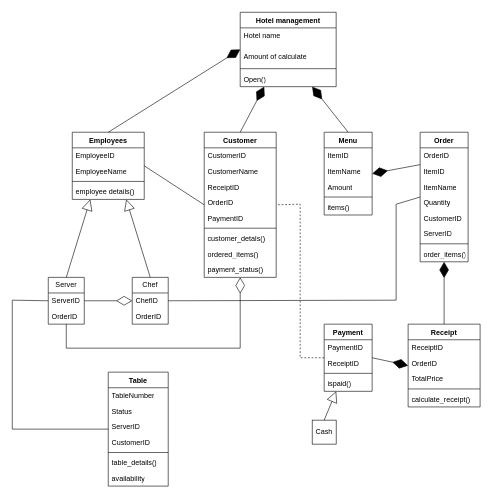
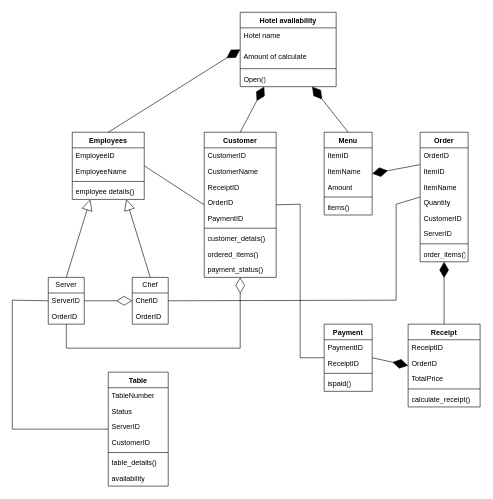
  <mxCell id="0" />
  <mxCell id="1" parent="0" />
- <mxCell id="2" value="Hotel management" style="swimlane;fontStyle=1;align=center;verticalAlign=top;childLayout=stackLayout;horizontal=1;startSize=26;horizontalStack=0;resizeParent=1;resizeParentMax=0;resizeLast=0;collapsible=1;marginBottom=0;whiteSpace=wrap;html=1;" vertex="1" parent="1"><mxGeometry x="400" y="20" width="160" height="124" as="geometry"><mxRectangle x="500" y="160" width="140" height="30" as="alternateBounds" /></mxGeometry></mxCell>
+ <mxCell id="2" value="Hotel availability" style="swimlane;fontStyle=1;align=center;verticalAlign=top;childLayout=stackLayout;horizontal=1;startSize=26;horizontalStack=0;resizeParent=1;resizeParentMax=0;resizeLast=0;collapsible=1;marginBottom=0;whiteSpace=wrap;html=1;" vertex="1" parent="1"><mxGeometry x="400" y="20" width="160" height="124" as="geometry"><mxRectangle x="500" y="160" width="140" height="30" as="alternateBounds" /></mxGeometry></mxCell>
  <mxCell id="3" value="Hotel name" style="text;strokeColor=none;fillColor=none;align=left;verticalAlign=top;spacingLeft=4;spacingRight=4;overflow=hidden;rotatable=0;points=[[0,0.5],[1,0.5]];portConstraint=eastwest;whiteSpace=wrap;html=1;" vertex="1" parent="2"><mxGeometry y="26" width="160" height="34" as="geometry" /></mxCell>
  <mxCell id="4" value="Amount of calculate" style="text;strokeColor=none;fillColor=none;align=left;verticalAlign=top;spacingLeft=4;spacingRight=4;overflow=hidden;rotatable=0;points=[[0,0.5],[1,0.5]];portConstraint=eastwest;whiteSpace=wrap;html=1;" vertex="1" parent="2"><mxGeometry y="60" width="160" height="30" as="geometry" /></mxCell>
  <mxCell id="5" value="" style="line;strokeWidth=1;fillColor=none;align=left;verticalAlign=middle;spacingTop=-1;spacingLeft=3;spacingRight=3;rotatable=0;labelPosition=right;points=[];portConstraint=eastwest;strokeColor=inherit;" vertex="1" parent="2"><mxGeometry y="90" width="160" height="8" as="geometry" /></mxCell>
  <mxCell id="6" value="Open()" style="text;strokeColor=none;fillColor=none;align=left;verticalAlign=top;spacingLeft=4;spacingRight=4;overflow=hidden;rotatable=0;points=[[0,0.5],[1,0.5]];portConstraint=eastwest;whiteSpace=wrap;html=1;" vertex="1" parent="2"><mxGeometry y="98" width="160" height="26" as="geometry" /></mxCell>
  <mxCell id="7" value="Employees" style="swimlane;fontStyle=1;align=center;verticalAlign=top;childLayout=stackLayout;horizontal=1;startSize=26;horizontalStack=0;resizeParent=1;resizeParentMax=0;resizeLast=0;collapsible=1;marginBottom=0;whiteSpace=wrap;html=1;" vertex="1" parent="1"><mxGeometry x="120" y="220" width="120" height="112" as="geometry"><mxRectangle x="220" y="360" width="100" height="30" as="alternateBounds" /></mxGeometry></mxCell>
  <mxCell id="8" value="EmployeeID" style="text;strokeColor=none;fillColor=none;align=left;verticalAlign=top;spacingLeft=4;spacingRight=4;overflow=hidden;rotatable=0;points=[[0,0.5],[1,0.5]];portConstraint=eastwest;whiteSpace=wrap;html=1;" vertex="1" parent="7"><mxGeometry y="26" width="120" height="26" as="geometry" /></mxCell>
  <mxCell id="9" value="EmployeeName" style="text;strokeColor=none;fillColor=none;align=left;verticalAlign=top;spacingLeft=4;spacingRight=4;overflow=hidden;rotatable=0;points=[[0,0.5],[1,0.5]];portConstraint=eastwest;whiteSpace=wrap;html=1;" vertex="1" parent="7"><mxGeometry y="52" width="120" height="26" as="geometry" /></mxCell>
  <mxCell id="10" value="" style="line;strokeWidth=1;fillColor=none;align=left;verticalAlign=middle;spacingTop=-1;spacingLeft=3;spacingRight=3;rotatable=0;labelPosition=right;points=[];portConstraint=eastwest;strokeColor=inherit;" vertex="1" parent="7"><mxGeometry y="78" width="120" height="8" as="geometry" /></mxCell>
  <mxCell id="11" value="employee details()" style="text;strokeColor=none;fillColor=none;align=left;verticalAlign=top;spacingLeft=4;spacingRight=4;overflow=hidden;rotatable=0;points=[[0,0.5],[1,0.5]];portConstraint=eastwest;whiteSpace=wrap;html=1;" vertex="1" parent="7"><mxGeometry y="86" width="120" height="26" as="geometry" /></mxCell>
  <mxCell id="12" value="" style="endArrow=diamondThin;endFill=1;endSize=24;html=1;rounded=0;exitX=0.5;exitY=0;exitDx=0;exitDy=0;entryX=0;entryY=0.5;entryDx=0;entryDy=0;" edge="1" parent="1" source="7" target="2"><mxGeometry width="160" relative="1" as="geometry"><mxPoint x="260" y="130" as="sourcePoint" /><mxPoint x="380" y="190" as="targetPoint" /></mxGeometry></mxCell>
  <mxCell id="13" value="Server" style="swimlane;fontStyle=0;childLayout=stackLayout;horizontal=1;startSize=26;fillColor=none;horizontalStack=0;resizeParent=1;resizeParentMax=0;resizeLast=0;collapsible=1;marginBottom=0;whiteSpace=wrap;html=1;" vertex="1" parent="1"><mxGeometry x="80" y="462" width="60" height="78" as="geometry"><mxRectangle x="120" y="550" width="80" height="30" as="alternateBounds" /></mxGeometry></mxCell>
  <mxCell id="14" value="ServerID" style="text;strokeColor=none;fillColor=none;align=left;verticalAlign=top;spacingLeft=4;spacingRight=4;overflow=hidden;rotatable=0;points=[[0,0.5],[1,0.5]];portConstraint=eastwest;whiteSpace=wrap;html=1;" vertex="1" parent="13"><mxGeometry y="26" width="60" height="26" as="geometry" /></mxCell>
  <mxCell id="15" value="OrderID" style="text;strokeColor=none;fillColor=none;align=left;verticalAlign=top;spacingLeft=4;spacingRight=4;overflow=hidden;rotatable=0;points=[[0,0.5],[1,0.5]];portConstraint=eastwest;whiteSpace=wrap;html=1;" vertex="1" parent="13"><mxGeometry y="52" width="60" height="26" as="geometry" /></mxCell>
  <mxCell id="16" value="Chef" style="swimlane;fontStyle=0;childLayout=stackLayout;horizontal=1;startSize=26;fillColor=none;horizontalStack=0;resizeParent=1;resizeParentMax=0;resizeLast=0;collapsible=1;marginBottom=0;whiteSpace=wrap;html=1;" vertex="1" parent="1"><mxGeometry x="220" y="462" width="60" height="78" as="geometry"><mxRectangle x="320" y="602" width="70" height="30" as="alternateBounds" /></mxGeometry></mxCell>
  <mxCell id="17" value="ChefID" style="text;strokeColor=none;fillColor=none;align=left;verticalAlign=top;spacingLeft=4;spacingRight=4;overflow=hidden;rotatable=0;points=[[0,0.5],[1,0.5]];portConstraint=eastwest;whiteSpace=wrap;html=1;" vertex="1" parent="16"><mxGeometry y="26" width="60" height="26" as="geometry" /></mxCell>
  <mxCell id="18" value="OrderID" style="text;strokeColor=none;fillColor=none;align=left;verticalAlign=top;spacingLeft=4;spacingRight=4;overflow=hidden;rotatable=0;points=[[0,0.5],[1,0.5]];portConstraint=eastwest;whiteSpace=wrap;html=1;" vertex="1" parent="16"><mxGeometry y="52" width="60" height="26" as="geometry" /></mxCell>
  <mxCell id="19" value="" style="endArrow=diamondThin;endFill=0;endSize=24;html=1;rounded=0;exitX=1;exitY=0.5;exitDx=0;exitDy=0;entryX=0;entryY=0.5;entryDx=0;entryDy=0;" edge="1" parent="1" source="14" target="17"><mxGeometry width="160" relative="1" as="geometry"><mxPoint x="170" y="530" as="sourcePoint" /><mxPoint x="330" y="530" as="targetPoint" /></mxGeometry></mxCell>
  <mxCell id="20" value="" style="endArrow=block;endSize=16;endFill=0;html=1;rounded=0;exitX=0.5;exitY=0;exitDx=0;exitDy=0;entryX=0.25;entryY=1;entryDx=0;entryDy=0;" edge="1" parent="1" source="13" target="7"><mxGeometry width="160" relative="1" as="geometry"><mxPoint x="150" y="640" as="sourcePoint" /><mxPoint x="330" y="530" as="targetPoint" /><Array as="points" /></mxGeometry></mxCell>
  <mxCell id="21" value="" style="endArrow=block;endSize=16;endFill=0;html=1;rounded=0;exitX=0.5;exitY=0;exitDx=0;exitDy=0;entryX=0.75;entryY=1;entryDx=0;entryDy=0;" edge="1" parent="1" source="16" target="7"><mxGeometry width="160" relative="1" as="geometry"><mxPoint x="170" y="530" as="sourcePoint" /><mxPoint x="180" y="330" as="targetPoint" /><Array as="points" /></mxGeometry></mxCell>
  <mxCell id="22" value="Customer" style="swimlane;fontStyle=1;align=center;verticalAlign=top;childLayout=stackLayout;horizontal=1;startSize=26;horizontalStack=0;resizeParent=1;resizeParentMax=0;resizeLast=0;collapsible=1;marginBottom=0;whiteSpace=wrap;html=1;" vertex="1" parent="1"><mxGeometry x="340" y="220" width="120" height="242" as="geometry"><mxRectangle x="440" y="360" width="90" height="30" as="alternateBounds" /></mxGeometry></mxCell>
  <mxCell id="23" value="CustomerID" style="text;strokeColor=none;fillColor=none;align=left;verticalAlign=top;spacingLeft=4;spacingRight=4;overflow=hidden;rotatable=0;points=[[0,0.5],[1,0.5]];portConstraint=eastwest;whiteSpace=wrap;html=1;" vertex="1" parent="22"><mxGeometry y="26" width="120" height="26" as="geometry" /></mxCell>
  <mxCell id="24" value="CustomerName" style="text;strokeColor=none;fillColor=none;align=left;verticalAlign=top;spacingLeft=4;spacingRight=4;overflow=hidden;rotatable=0;points=[[0,0.5],[1,0.5]];portConstraint=eastwest;whiteSpace=wrap;html=1;" vertex="1" parent="22"><mxGeometry y="52" width="120" height="26" as="geometry" /></mxCell>
  <mxCell id="25" value="ReceiptID" style="text;strokeColor=none;fillColor=none;align=left;verticalAlign=top;spacingLeft=4;spacingRight=4;overflow=hidden;rotatable=0;points=[[0,0.5],[1,0.5]];portConstraint=eastwest;whiteSpace=wrap;html=1;" vertex="1" parent="22"><mxGeometry y="78" width="120" height="26" as="geometry" /></mxCell>
  <mxCell id="26" value="OrderID" style="text;strokeColor=none;fillColor=none;align=left;verticalAlign=top;spacingLeft=4;spacingRight=4;overflow=hidden;rotatable=0;points=[[0,0.5],[1,0.5]];portConstraint=eastwest;whiteSpace=wrap;html=1;" vertex="1" parent="22"><mxGeometry y="104" width="120" height="26" as="geometry" /></mxCell>
  <mxCell id="27" value="PaymentID" style="text;strokeColor=none;fillColor=none;align=left;verticalAlign=top;spacingLeft=4;spacingRight=4;overflow=hidden;rotatable=0;points=[[0,0.5],[1,0.5]];portConstraint=eastwest;whiteSpace=wrap;html=1;" vertex="1" parent="22"><mxGeometry y="130" width="120" height="26" as="geometry" /></mxCell>
  <mxCell id="28" value="" style="line;strokeWidth=1;fillColor=none;align=left;verticalAlign=middle;spacingTop=-1;spacingLeft=3;spacingRight=3;rotatable=0;labelPosition=right;points=[];portConstraint=eastwest;strokeColor=inherit;" vertex="1" parent="22"><mxGeometry y="156" width="120" height="8" as="geometry" /></mxCell>
  <mxCell id="29" value="customer_detals()" style="text;strokeColor=none;fillColor=none;align=left;verticalAlign=top;spacingLeft=4;spacingRight=4;overflow=hidden;rotatable=0;points=[[0,0.5],[1,0.5]];portConstraint=eastwest;whiteSpace=wrap;html=1;" vertex="1" parent="22"><mxGeometry y="164" width="120" height="26" as="geometry" /></mxCell>
  <mxCell id="30" value="ordered_items()" style="text;strokeColor=none;fillColor=none;align=left;verticalAlign=top;spacingLeft=4;spacingRight=4;overflow=hidden;rotatable=0;points=[[0,0.5],[1,0.5]];portConstraint=eastwest;whiteSpace=wrap;html=1;" vertex="1" parent="22"><mxGeometry y="190" width="120" height="26" as="geometry" /></mxCell>
  <mxCell id="31" value="payment_status()" style="text;strokeColor=none;fillColor=none;align=left;verticalAlign=top;spacingLeft=4;spacingRight=4;overflow=hidden;rotatable=0;points=[[0,0.5],[1,0.5]];portConstraint=eastwest;whiteSpace=wrap;html=1;" vertex="1" parent="22"><mxGeometry y="216" width="120" height="26" as="geometry" /></mxCell>
  <mxCell id="32" value="" style="endArrow=diamondThin;endFill=0;endSize=24;html=1;rounded=0;entryX=0.5;entryY=1;entryDx=0;entryDy=0;exitX=0.5;exitY=1;exitDx=0;exitDy=0;" edge="1" parent="1" source="13" target="22"><mxGeometry width="160" relative="1" as="geometry"><mxPoint x="350" y="360" as="sourcePoint" /><mxPoint x="300" y="430" as="targetPoint" /><Array as="points"><mxPoint x="110" y="580" /><mxPoint x="400" y="580" /></Array></mxGeometry></mxCell>
  <mxCell id="33" value="Table" style="swimlane;fontStyle=1;align=center;verticalAlign=top;childLayout=stackLayout;horizontal=1;startSize=26;horizontalStack=0;resizeParent=1;resizeParentMax=0;resizeLast=0;collapsible=1;marginBottom=0;whiteSpace=wrap;html=1;" vertex="1" parent="1"><mxGeometry x="180" y="620" width="100" height="190" as="geometry"><mxRectangle x="240" y="800" width="70" height="30" as="alternateBounds" /></mxGeometry></mxCell>
  <mxCell id="34" value="TableNumber" style="text;strokeColor=none;fillColor=none;align=left;verticalAlign=top;spacingLeft=4;spacingRight=4;overflow=hidden;rotatable=0;points=[[0,0.5],[1,0.5]];portConstraint=eastwest;whiteSpace=wrap;html=1;" vertex="1" parent="33"><mxGeometry y="26" width="100" height="26" as="geometry" /></mxCell>
  <mxCell id="35" value="Status" style="text;strokeColor=none;fillColor=none;align=left;verticalAlign=top;spacingLeft=4;spacingRight=4;overflow=hidden;rotatable=0;points=[[0,0.5],[1,0.5]];portConstraint=eastwest;whiteSpace=wrap;html=1;" vertex="1" parent="33"><mxGeometry y="52" width="100" height="26" as="geometry" /></mxCell>
  <mxCell id="36" value="ServerID" style="text;strokeColor=none;fillColor=none;align=left;verticalAlign=top;spacingLeft=4;spacingRight=4;overflow=hidden;rotatable=0;points=[[0,0.5],[1,0.5]];portConstraint=eastwest;whiteSpace=wrap;html=1;" vertex="1" parent="33"><mxGeometry y="78" width="100" height="26" as="geometry" /></mxCell>
  <mxCell id="37" value="CustomerID" style="text;strokeColor=none;fillColor=none;align=left;verticalAlign=top;spacingLeft=4;spacingRight=4;overflow=hidden;rotatable=0;points=[[0,0.5],[1,0.5]];portConstraint=eastwest;whiteSpace=wrap;html=1;" vertex="1" parent="33"><mxGeometry y="104" width="100" height="26" as="geometry" /></mxCell>
  <mxCell id="38" value="" style="line;strokeWidth=1;fillColor=none;align=left;verticalAlign=middle;spacingTop=-1;spacingLeft=3;spacingRight=3;rotatable=0;labelPosition=right;points=[];portConstraint=eastwest;strokeColor=inherit;" vertex="1" parent="33"><mxGeometry y="130" width="100" height="8" as="geometry" /></mxCell>
  <mxCell id="39" value="table_details()" style="text;strokeColor=none;fillColor=none;align=left;verticalAlign=top;spacingLeft=4;spacingRight=4;overflow=hidden;rotatable=0;points=[[0,0.5],[1,0.5]];portConstraint=eastwest;whiteSpace=wrap;html=1;" vertex="1" parent="33"><mxGeometry y="138" width="100" height="26" as="geometry" /></mxCell>
  <mxCell id="40" value="availability" style="text;strokeColor=none;fillColor=none;align=left;verticalAlign=top;spacingLeft=4;spacingRight=4;overflow=hidden;rotatable=0;points=[[0,0.5],[1,0.5]];portConstraint=eastwest;whiteSpace=wrap;html=1;" vertex="1" parent="33"><mxGeometry y="164" width="100" height="26" as="geometry" /></mxCell>
  <mxCell id="41" value="" style="endArrow=none;html=1;rounded=0;exitX=0;exitY=0.5;exitDx=0;exitDy=0;entryX=0;entryY=0.5;entryDx=0;entryDy=0;" edge="1" parent="1" source="13" target="33"><mxGeometry width="50" height="50" relative="1" as="geometry"><mxPoint x="140" y="650" as="sourcePoint" /><mxPoint x="190" y="600" as="targetPoint" /><Array as="points"><mxPoint x="20" y="500" /><mxPoint x="20" y="715" /></Array></mxGeometry></mxCell>
  <mxCell id="42" value="" style="endArrow=none;html=1;rounded=0;exitX=1;exitY=0.5;exitDx=0;exitDy=0;entryX=0;entryY=0.5;entryDx=0;entryDy=0;" edge="1" parent="1" source="7" target="22"><mxGeometry width="50" height="50" relative="1" as="geometry"><mxPoint x="260" y="450" as="sourcePoint" /><mxPoint x="310" y="400" as="targetPoint" /></mxGeometry></mxCell>
  <mxCell id="43" value="" style="endArrow=diamondThin;endFill=1;endSize=24;html=1;rounded=0;exitX=0.5;exitY=0;exitDx=0;exitDy=0;entryX=0.25;entryY=1;entryDx=0;entryDy=0;" edge="1" parent="1" source="22" target="2"><mxGeometry width="160" relative="1" as="geometry"><mxPoint x="190" y="230" as="sourcePoint" /><mxPoint x="390" y="154" as="targetPoint" /></mxGeometry></mxCell>
  <mxCell id="44" value="Menu" style="swimlane;fontStyle=1;align=center;verticalAlign=top;childLayout=stackLayout;horizontal=1;startSize=26;horizontalStack=0;resizeParent=1;resizeParentMax=0;resizeLast=0;collapsible=1;marginBottom=0;whiteSpace=wrap;html=1;" vertex="1" parent="1"><mxGeometry x="540" y="220" width="80" height="138" as="geometry"><mxRectangle x="640" y="360" width="70" height="30" as="alternateBounds" /></mxGeometry></mxCell>
  <mxCell id="45" value="ItemID" style="text;strokeColor=none;fillColor=none;align=left;verticalAlign=top;spacingLeft=4;spacingRight=4;overflow=hidden;rotatable=0;points=[[0,0.5],[1,0.5]];portConstraint=eastwest;whiteSpace=wrap;html=1;" vertex="1" parent="44"><mxGeometry y="26" width="80" height="26" as="geometry" /></mxCell>
  <mxCell id="46" value="ItemName" style="text;strokeColor=none;fillColor=none;align=left;verticalAlign=top;spacingLeft=4;spacingRight=4;overflow=hidden;rotatable=0;points=[[0,0.5],[1,0.5]];portConstraint=eastwest;whiteSpace=wrap;html=1;" vertex="1" parent="44"><mxGeometry y="52" width="80" height="26" as="geometry" /></mxCell>
  <mxCell id="47" value="Amount" style="text;strokeColor=none;fillColor=none;align=left;verticalAlign=top;spacingLeft=4;spacingRight=4;overflow=hidden;rotatable=0;points=[[0,0.5],[1,0.5]];portConstraint=eastwest;whiteSpace=wrap;html=1;" vertex="1" parent="44"><mxGeometry y="78" width="80" height="26" as="geometry" /></mxCell>
  <mxCell id="48" value="" style="line;strokeWidth=1;fillColor=none;align=left;verticalAlign=middle;spacingTop=-1;spacingLeft=3;spacingRight=3;rotatable=0;labelPosition=right;points=[];portConstraint=eastwest;strokeColor=inherit;" vertex="1" parent="44"><mxGeometry y="104" width="80" height="8" as="geometry" /></mxCell>
  <mxCell id="49" value="items()" style="text;strokeColor=none;fillColor=none;align=left;verticalAlign=top;spacingLeft=4;spacingRight=4;overflow=hidden;rotatable=0;points=[[0,0.5],[1,0.5]];portConstraint=eastwest;whiteSpace=wrap;html=1;" vertex="1" parent="44"><mxGeometry y="112" width="80" height="26" as="geometry" /></mxCell>
  <mxCell id="50" value="Order" style="swimlane;fontStyle=1;align=center;verticalAlign=top;childLayout=stackLayout;horizontal=1;startSize=26;horizontalStack=0;resizeParent=1;resizeParentMax=0;resizeLast=0;collapsible=1;marginBottom=0;whiteSpace=wrap;html=1;" vertex="1" parent="1"><mxGeometry x="700" y="220" width="80" height="216" as="geometry"><mxRectangle x="800" y="360" width="70" height="30" as="alternateBounds" /></mxGeometry></mxCell>
  <mxCell id="51" value="OrderID" style="text;strokeColor=none;fillColor=none;align=left;verticalAlign=top;spacingLeft=4;spacingRight=4;overflow=hidden;rotatable=0;points=[[0,0.5],[1,0.5]];portConstraint=eastwest;whiteSpace=wrap;html=1;" vertex="1" parent="50"><mxGeometry y="26" width="80" height="26" as="geometry" /></mxCell>
  <mxCell id="52" value="ItemID" style="text;strokeColor=none;fillColor=none;align=left;verticalAlign=top;spacingLeft=4;spacingRight=4;overflow=hidden;rotatable=0;points=[[0,0.5],[1,0.5]];portConstraint=eastwest;whiteSpace=wrap;html=1;" vertex="1" parent="50"><mxGeometry y="52" width="80" height="26" as="geometry" /></mxCell>
  <mxCell id="53" value="ItemName" style="text;strokeColor=none;fillColor=none;align=left;verticalAlign=top;spacingLeft=4;spacingRight=4;overflow=hidden;rotatable=0;points=[[0,0.5],[1,0.5]];portConstraint=eastwest;whiteSpace=wrap;html=1;" vertex="1" parent="50"><mxGeometry y="78" width="80" height="26" as="geometry" /></mxCell>
  <mxCell id="54" value="Quantity" style="text;strokeColor=none;fillColor=none;align=left;verticalAlign=top;spacingLeft=4;spacingRight=4;overflow=hidden;rotatable=0;points=[[0,0.5],[1,0.5]];portConstraint=eastwest;whiteSpace=wrap;html=1;" vertex="1" parent="50"><mxGeometry y="104" width="80" height="26" as="geometry" /></mxCell>
  <mxCell id="55" value="CustomerID" style="text;strokeColor=none;fillColor=none;align=left;verticalAlign=top;spacingLeft=4;spacingRight=4;overflow=hidden;rotatable=0;points=[[0,0.5],[1,0.5]];portConstraint=eastwest;whiteSpace=wrap;html=1;" vertex="1" parent="50"><mxGeometry y="130" width="80" height="26" as="geometry" /></mxCell>
  <mxCell id="56" value="ServerID" style="text;strokeColor=none;fillColor=none;align=left;verticalAlign=top;spacingLeft=4;spacingRight=4;overflow=hidden;rotatable=0;points=[[0,0.5],[1,0.5]];portConstraint=eastwest;whiteSpace=wrap;html=1;" vertex="1" parent="50"><mxGeometry y="156" width="80" height="26" as="geometry" /></mxCell>
  <mxCell id="57" value="" style="line;strokeWidth=1;fillColor=none;align=left;verticalAlign=middle;spacingTop=-1;spacingLeft=3;spacingRight=3;rotatable=0;labelPosition=right;points=[];portConstraint=eastwest;strokeColor=inherit;" vertex="1" parent="50"><mxGeometry y="182" width="80" height="8" as="geometry" /></mxCell>
  <mxCell id="58" value="order_items()" style="text;strokeColor=none;fillColor=none;align=left;verticalAlign=top;spacingLeft=4;spacingRight=4;overflow=hidden;rotatable=0;points=[[0,0.5],[1,0.5]];portConstraint=eastwest;whiteSpace=wrap;html=1;" vertex="1" parent="50"><mxGeometry y="190" width="80" height="26" as="geometry" /></mxCell>
  <mxCell id="59" value="" style="endArrow=diamondThin;endFill=1;endSize=24;html=1;rounded=0;exitX=0.5;exitY=0;exitDx=0;exitDy=0;entryX=0.75;entryY=1;entryDx=0;entryDy=0;" edge="1" parent="1" source="44" target="2"><mxGeometry width="160" relative="1" as="geometry"><mxPoint x="540" y="232" as="sourcePoint" /><mxPoint x="460" y="180" as="targetPoint" /></mxGeometry></mxCell>
  <mxCell id="60" value="" style="endArrow=diamondThin;endFill=1;endSize=24;html=1;rounded=0;entryX=1;entryY=0.5;entryDx=0;entryDy=0;exitX=0;exitY=0.25;exitDx=0;exitDy=0;" edge="1" parent="1" source="50" target="44"><mxGeometry width="160" relative="1" as="geometry"><mxPoint x="680" y="280" as="sourcePoint" /><mxPoint x="410" y="174" as="targetPoint" /></mxGeometry></mxCell>
  <mxCell id="61" value="" style="endArrow=none;html=1;rounded=0;exitX=1;exitY=0.5;exitDx=0;exitDy=0;entryX=0;entryY=0.5;entryDx=0;entryDy=0;" edge="1" parent="1" source="16" target="50"><mxGeometry width="50" height="50" relative="1" as="geometry"><mxPoint x="410" y="350" as="sourcePoint" /><mxPoint x="460" y="300" as="targetPoint" /><Array as="points"><mxPoint x="660" y="500" /><mxPoint x="660" y="340" /></Array></mxGeometry></mxCell>
  <mxCell id="62" value="Payment" style="swimlane;fontStyle=1;align=center;verticalAlign=top;childLayout=stackLayout;horizontal=1;startSize=26;horizontalStack=0;resizeParent=1;resizeParentMax=0;resizeLast=0;collapsible=1;marginBottom=0;whiteSpace=wrap;html=1;" vertex="1" parent="1"><mxGeometry x="540" y="540" width="80" height="112" as="geometry"><mxRectangle x="640" y="680" width="90" height="30" as="alternateBounds" /></mxGeometry></mxCell>
  <mxCell id="63" value="PaymentID" style="text;strokeColor=none;fillColor=none;align=left;verticalAlign=top;spacingLeft=4;spacingRight=4;overflow=hidden;rotatable=0;points=[[0,0.5],[1,0.5]];portConstraint=eastwest;whiteSpace=wrap;html=1;" vertex="1" parent="62"><mxGeometry y="26" width="80" height="26" as="geometry" /></mxCell>
  <mxCell id="64" value="ReceiptID" style="text;strokeColor=none;fillColor=none;align=left;verticalAlign=top;spacingLeft=4;spacingRight=4;overflow=hidden;rotatable=0;points=[[0,0.5],[1,0.5]];portConstraint=eastwest;whiteSpace=wrap;html=1;" vertex="1" parent="62"><mxGeometry y="52" width="80" height="26" as="geometry" /></mxCell>
  <mxCell id="65" value="" style="line;strokeWidth=1;fillColor=none;align=left;verticalAlign=middle;spacingTop=-1;spacingLeft=3;spacingRight=3;rotatable=0;labelPosition=right;points=[];portConstraint=eastwest;strokeColor=inherit;" vertex="1" parent="62"><mxGeometry y="78" width="80" height="8" as="geometry" /></mxCell>
  <mxCell id="66" value="ispaid()" style="text;strokeColor=none;fillColor=none;align=left;verticalAlign=top;spacingLeft=4;spacingRight=4;overflow=hidden;rotatable=0;points=[[0,0.5],[1,0.5]];portConstraint=eastwest;whiteSpace=wrap;html=1;" vertex="1" parent="62"><mxGeometry y="86" width="80" height="26" as="geometry" /></mxCell>
- <mxCell id="67" value="" style="endArrow=none;html=1;rounded=0;exitX=0;exitY=0.5;exitDx=0;exitDy=0;entryX=1;entryY=0.5;entryDx=0;entryDy=0;dashed=1;" edge="1" parent="1" source="62" target="22"><mxGeometry width="50" height="50" relative="1" as="geometry"><mxPoint x="540" y="550" as="sourcePoint" /><mxPoint x="590" y="500" as="targetPoint" /><Array as="points"><mxPoint x="500" y="596" /><mxPoint x="500" y="340" /></Array></mxGeometry></mxCell>
- <mxCell id="68" value="Cash" style="html=1;whiteSpace=wrap;" vertex="1" parent="1"><mxGeometry x="520" y="700" width="40" height="40" as="geometry" /></mxCell>
- <mxCell id="69" value="" style="endArrow=block;endSize=16;endFill=0;html=1;rounded=0;exitX=0.5;exitY=0;exitDx=0;exitDy=0;entryX=0.25;entryY=1;entryDx=0;entryDy=0;" edge="1" parent="1" source="68" target="62"><mxGeometry width="160" relative="1" as="geometry"><mxPoint x="520" y="700" as="sourcePoint" /><mxPoint x="600" y="570" as="targetPoint" /><Array as="points" /></mxGeometry></mxCell>
+ <mxCell id="67" value="" style="endArrow=none;html=1;rounded=0;exitX=0;exitY=0.5;exitDx=0;exitDy=0;entryX=1;entryY=0.5;entryDx=0;entryDy=0;" edge="1" parent="1" source="62" target="22"><mxGeometry width="50" height="50" relative="1" as="geometry"><mxPoint x="540" y="550" as="sourcePoint" /><mxPoint x="590" y="500" as="targetPoint" /><Array as="points"><mxPoint x="500" y="596" /><mxPoint x="500" y="340" /></Array></mxGeometry></mxCell>
  <mxCell id="70" value="Receipt" style="swimlane;fontStyle=1;align=center;verticalAlign=top;childLayout=stackLayout;horizontal=1;startSize=26;horizontalStack=0;resizeParent=1;resizeParentMax=0;resizeLast=0;collapsible=1;marginBottom=0;whiteSpace=wrap;html=1;" vertex="1" parent="1"><mxGeometry x="680" y="540" width="120" height="138" as="geometry"><mxRectangle x="780" y="680" width="80" height="30" as="alternateBounds" /></mxGeometry></mxCell>
  <mxCell id="71" value="ReceiptID" style="text;strokeColor=none;fillColor=none;align=left;verticalAlign=top;spacingLeft=4;spacingRight=4;overflow=hidden;rotatable=0;points=[[0,0.5],[1,0.5]];portConstraint=eastwest;whiteSpace=wrap;html=1;" vertex="1" parent="70"><mxGeometry y="26" width="120" height="26" as="geometry" /></mxCell>
  <mxCell id="72" value="OrderID" style="text;strokeColor=none;fillColor=none;align=left;verticalAlign=top;spacingLeft=4;spacingRight=4;overflow=hidden;rotatable=0;points=[[0,0.5],[1,0.5]];portConstraint=eastwest;whiteSpace=wrap;html=1;" vertex="1" parent="70"><mxGeometry y="52" width="120" height="26" as="geometry" /></mxCell>
  <mxCell id="73" value="TotalPrice" style="text;strokeColor=none;fillColor=none;align=left;verticalAlign=top;spacingLeft=4;spacingRight=4;overflow=hidden;rotatable=0;points=[[0,0.5],[1,0.5]];portConstraint=eastwest;whiteSpace=wrap;html=1;" vertex="1" parent="70"><mxGeometry y="78" width="120" height="26" as="geometry" /></mxCell>
  <mxCell id="74" value="" style="line;strokeWidth=1;fillColor=none;align=left;verticalAlign=middle;spacingTop=-1;spacingLeft=3;spacingRight=3;rotatable=0;labelPosition=right;points=[];portConstraint=eastwest;strokeColor=inherit;" vertex="1" parent="70"><mxGeometry y="104" width="120" height="8" as="geometry" /></mxCell>
  <mxCell id="75" value="calculate_receipt()" style="text;strokeColor=none;fillColor=none;align=left;verticalAlign=top;spacingLeft=4;spacingRight=4;overflow=hidden;rotatable=0;points=[[0,0.5],[1,0.5]];portConstraint=eastwest;whiteSpace=wrap;html=1;" vertex="1" parent="70"><mxGeometry y="112" width="120" height="26" as="geometry" /></mxCell>
  <mxCell id="76" value="" style="endArrow=diamondThin;endFill=1;endSize=24;html=1;rounded=0;entryX=0;entryY=0.5;entryDx=0;entryDy=0;exitX=1;exitY=0.5;exitDx=0;exitDy=0;" edge="1" parent="1" source="62" target="70"><mxGeometry width="160" relative="1" as="geometry"><mxPoint x="710" y="284" as="sourcePoint" /><mxPoint x="630" y="299" as="targetPoint" /></mxGeometry></mxCell>
  <mxCell id="77" value="" style="endArrow=diamondThin;endFill=1;endSize=24;html=1;rounded=0;entryX=0.5;entryY=1;entryDx=0;entryDy=0;exitX=0.5;exitY=0;exitDx=0;exitDy=0;" edge="1" parent="1" source="70" target="50"><mxGeometry width="160" relative="1" as="geometry"><mxPoint x="720" y="294" as="sourcePoint" /><mxPoint x="640" y="309" as="targetPoint" /></mxGeometry></mxCell>
